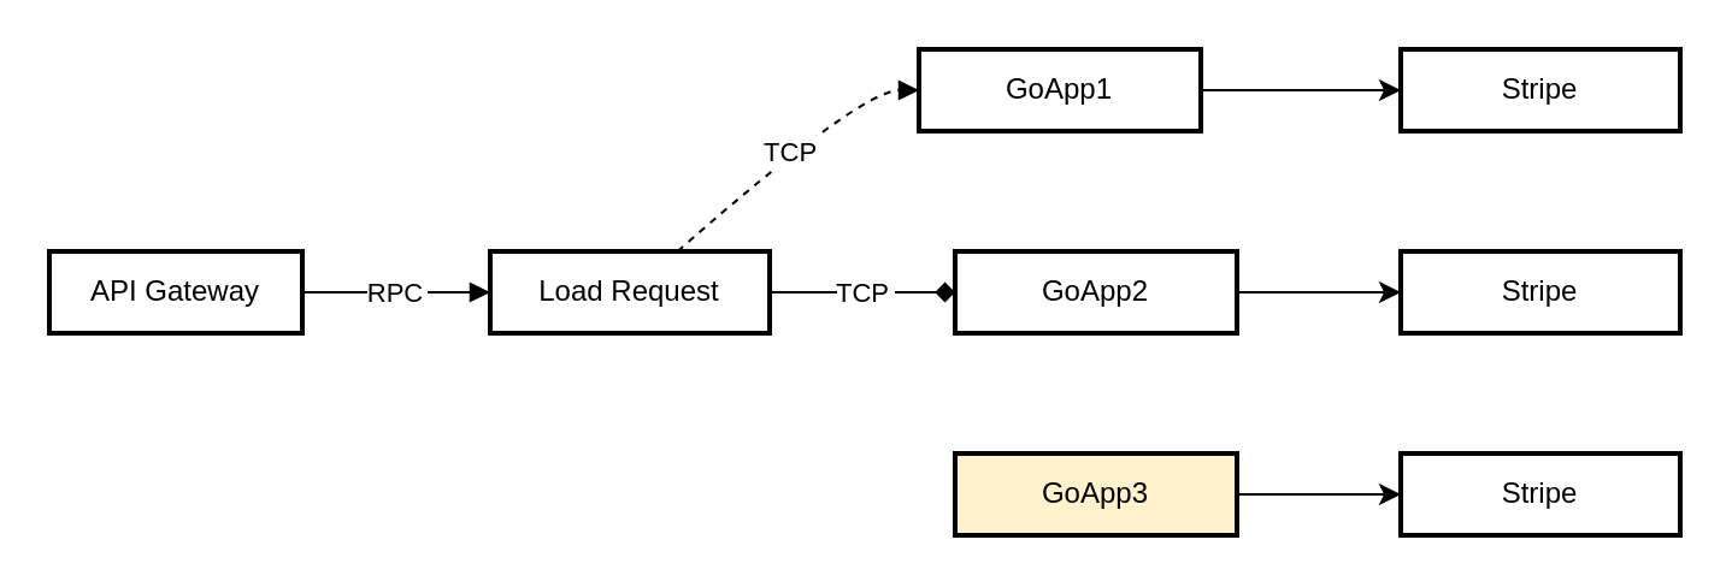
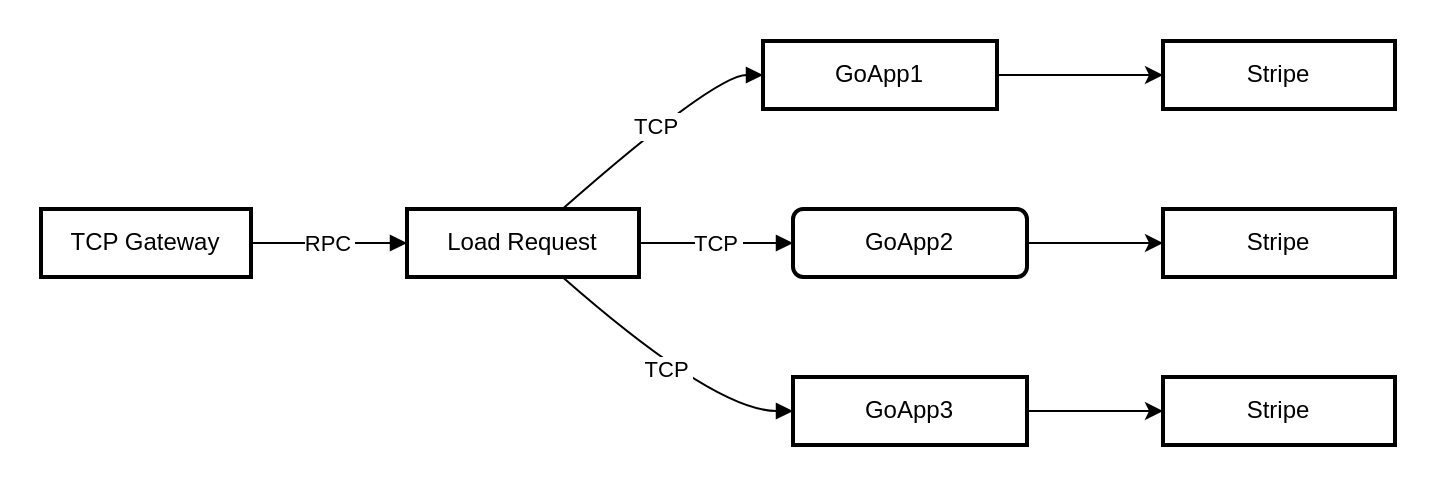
  <mxCell id="0" />
  <mxCell id="1" parent="0" />
- <mxCell id="2" value="API Gateway" style="whiteSpace=wrap;strokeWidth=2;" parent="1" vertex="1"><mxGeometry x="20" y="104" width="105" height="34" as="geometry" /></mxCell>
+ <mxCell id="2" value="TCP Gateway" style="whiteSpace=wrap;strokeWidth=2;" parent="1" vertex="1"><mxGeometry x="20" y="104" width="105" height="34" as="geometry" /></mxCell>
  <mxCell id="3" value="Load Request" style="whiteSpace=wrap;strokeWidth=2;" parent="1" vertex="1"><mxGeometry x="203" y="104" width="116" height="34" as="geometry" /></mxCell>
  <mxCell id="4" value="GoApp1" style="whiteSpace=wrap;strokeWidth=2;" parent="1" vertex="1"><mxGeometry x="381" y="20" width="117" height="34" as="geometry" /></mxCell>
- <mxCell id="5" value="GoApp2" style="whiteSpace=wrap;strokeWidth=2;" parent="1" vertex="1"><mxGeometry x="396" y="104" width="117" height="34" as="geometry" /></mxCell>
- <mxCell id="6" value="GoApp3" style="whiteSpace=wrap;strokeWidth=2;fillColor=#fff2cc;" parent="1" vertex="1"><mxGeometry x="396" y="188" width="117" height="34" as="geometry" /></mxCell>
+ <mxCell id="5" value="GoApp2" style="whiteSpace=wrap;strokeWidth=2;rounded=1;" parent="1" vertex="1"><mxGeometry x="396" y="104" width="117" height="34" as="geometry" /></mxCell>
+ <mxCell id="6" value="GoApp3" style="whiteSpace=wrap;strokeWidth=2;" parent="1" vertex="1"><mxGeometry x="396" y="188" width="117" height="34" as="geometry" /></mxCell>
  <mxCell id="7" value="RPC" style="curved=1;startArrow=none;endArrow=block;exitX=1;exitY=0.5;entryX=0;entryY=0.5;" parent="1" source="2" target="3" edge="1"><mxGeometry relative="1" as="geometry"><Array as="points" /></mxGeometry></mxCell>
- <mxCell id="8" value="TCP" style="curved=1;startArrow=none;endArrow=block;exitX=0.67;exitY=0;entryX=0;entryY=0.5;dashed=1;" parent="1" source="3" target="4" edge="1"><mxGeometry relative="1" as="geometry"><Array as="points"><mxPoint x="357" y="37" /></Array></mxGeometry></mxCell>
- <mxCell id="9" value="TCP" style="curved=1;startArrow=none;endArrow=diamond;exitX=1;exitY=0.5;entryX=0;entryY=0.5;" parent="1" source="3" target="5" edge="1"><mxGeometry relative="1" as="geometry"><Array as="points" /></mxGeometry></mxCell>
+ <mxCell id="8" value="TCP" style="curved=1;startArrow=none;endArrow=block;exitX=0.67;exitY=0;entryX=0;entryY=0.5;" parent="1" source="3" target="4" edge="1"><mxGeometry relative="1" as="geometry"><Array as="points"><mxPoint x="357" y="37" /></Array></mxGeometry></mxCell>
+ <mxCell id="9" value="TCP" style="curved=1;startArrow=none;endArrow=block;exitX=1;exitY=0.5;entryX=0;entryY=0.5;" parent="1" source="3" target="5" edge="1"><mxGeometry relative="1" as="geometry"><Array as="points" /></mxGeometry></mxCell>
+ <mxCell id="10" value="TCP" style="curved=1;startArrow=none;endArrow=block;exitX=0.67;exitY=1;entryX=0;entryY=0.5;" parent="1" source="3" target="6" edge="1"><mxGeometry relative="1" as="geometry"><Array as="points"><mxPoint x="357" y="205" /></Array></mxGeometry></mxCell>
  <mxCell id="11" value="Stripe" style="whiteSpace=wrap;strokeWidth=2;" vertex="1" parent="1"><mxGeometry x="581" y="104" width="116" height="34" as="geometry" /></mxCell>
  <mxCell id="12" value="" style="endArrow=classic;html=1;rounded=0;exitX=1;exitY=0.5;exitDx=0;exitDy=0;entryX=0;entryY=0.5;entryDx=0;entryDy=0;" edge="1" parent="1" source="5" target="11"><mxGeometry width="50" height="50" relative="1" as="geometry"><mxPoint x="380" y="160" as="sourcePoint" /><mxPoint x="430" y="110" as="targetPoint" /></mxGeometry></mxCell>
  <mxCell id="13" value="Stripe" style="whiteSpace=wrap;strokeWidth=2;" vertex="1" parent="1"><mxGeometry x="581" y="188" width="116" height="34" as="geometry" /></mxCell>
  <mxCell id="14" value="Stripe" style="whiteSpace=wrap;strokeWidth=2;" vertex="1" parent="1"><mxGeometry x="581" y="20" width="116" height="34" as="geometry" /></mxCell>
  <mxCell id="15" value="" style="endArrow=classic;html=1;rounded=0;exitX=1;exitY=0.5;exitDx=0;exitDy=0;entryX=0;entryY=0.5;entryDx=0;entryDy=0;" edge="1" parent="1" source="6" target="13"><mxGeometry width="50" height="50" relative="1" as="geometry"><mxPoint x="523" y="131" as="sourcePoint" /><mxPoint x="591" y="131" as="targetPoint" /></mxGeometry></mxCell>
  <mxCell id="16" value="" style="endArrow=classic;html=1;rounded=0;exitX=1;exitY=0.5;exitDx=0;exitDy=0;entryX=0;entryY=0.5;entryDx=0;entryDy=0;" edge="1" parent="1" source="4" target="14"><mxGeometry width="50" height="50" relative="1" as="geometry"><mxPoint x="513" y="36.66" as="sourcePoint" /><mxPoint x="581" y="36.66" as="targetPoint" /></mxGeometry></mxCell>
